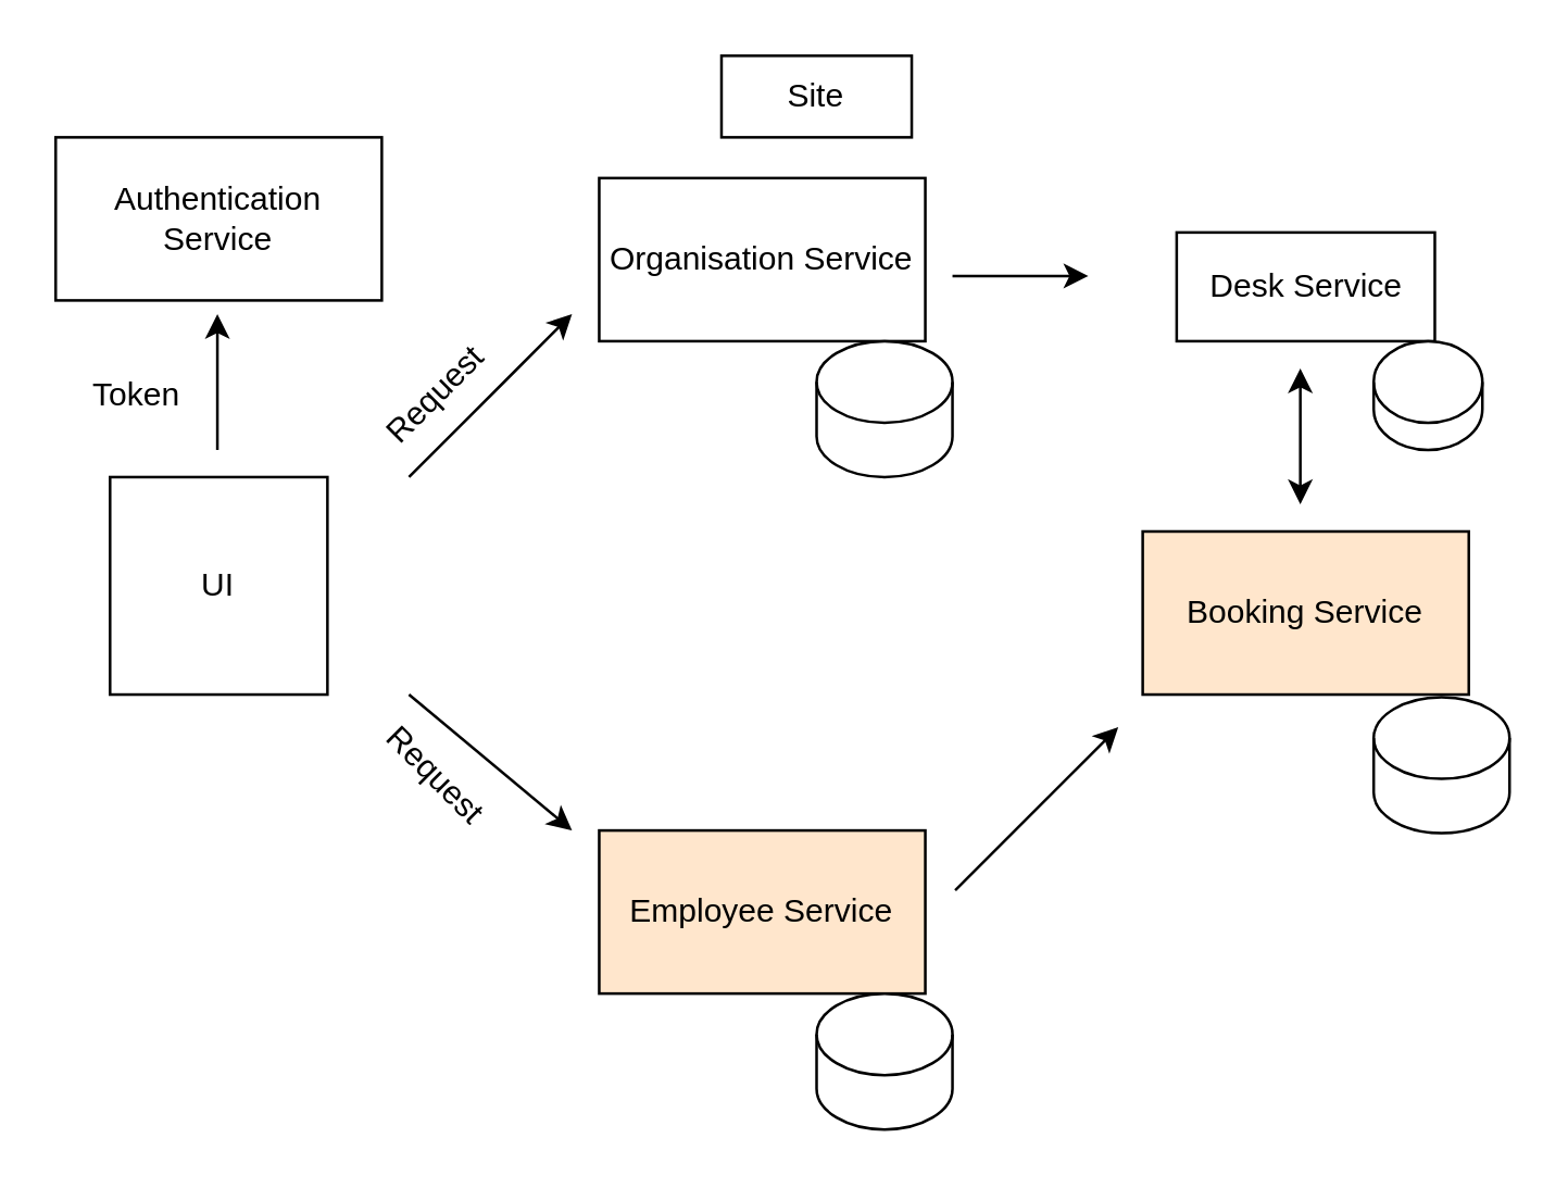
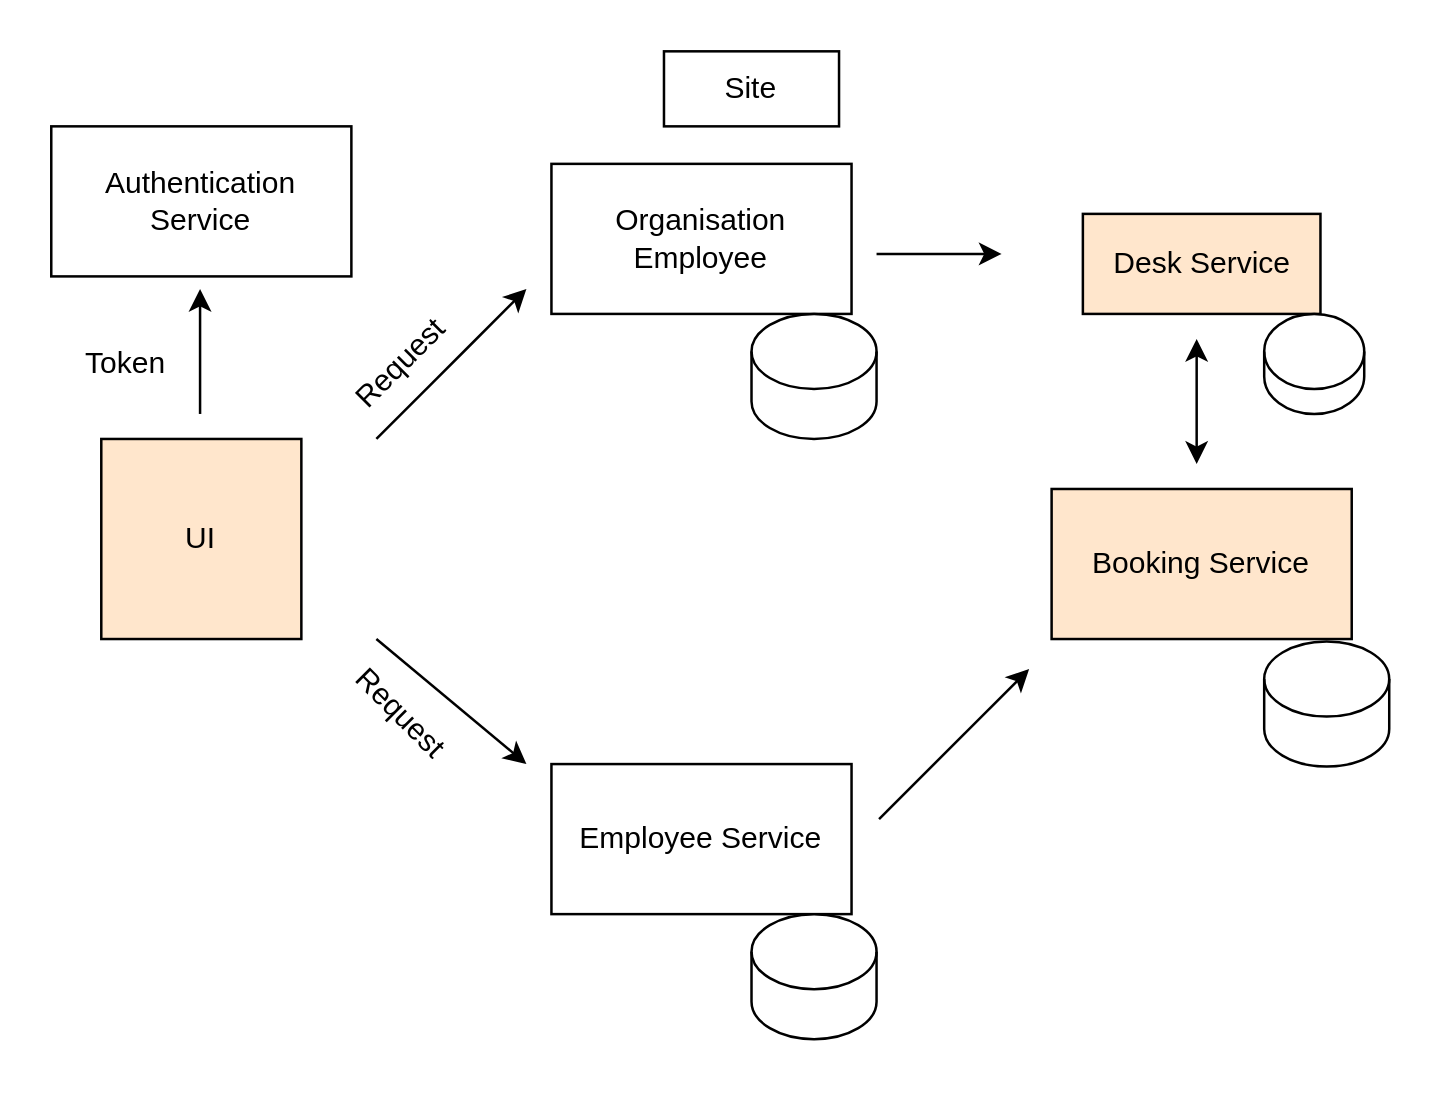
  <mxCell id="0" />
  <mxCell id="1" parent="0" />
  <mxCell id="2" value="Authentication Service" style="rounded=0;whiteSpace=wrap;html=1;" vertex="1" parent="1"><mxGeometry x="20" y="50" width="120" height="60" as="geometry" /></mxCell>
- <mxCell id="3" value="Organisation Service" style="rounded=0;whiteSpace=wrap;html=1;" vertex="1" parent="1"><mxGeometry x="220" y="65" width="120" height="60" as="geometry" /></mxCell>
- <mxCell id="4" value="&lt;span&gt;Employee Service&lt;/span&gt;" style="rounded=0;whiteSpace=wrap;html=1;fillColor=#ffe6cc;" vertex="1" parent="1"><mxGeometry x="220" y="305" width="120" height="60" as="geometry" /></mxCell>
+ <mxCell id="3" value="Organisation Employee" style="rounded=0;whiteSpace=wrap;html=1;" vertex="1" parent="1"><mxGeometry x="220" y="65" width="120" height="60" as="geometry" /></mxCell>
+ <mxCell id="4" value="&lt;span&gt;Employee Service&lt;/span&gt;" style="rounded=0;whiteSpace=wrap;html=1;" vertex="1" parent="1"><mxGeometry x="220" y="305" width="120" height="60" as="geometry" /></mxCell>
  <mxCell id="5" value="Site" style="rounded=0;whiteSpace=wrap;html=1;" vertex="1" parent="1"><mxGeometry x="265" y="20" width="70" height="30" as="geometry" /></mxCell>
- <mxCell id="6" value="Desk Service" style="rounded=0;whiteSpace=wrap;html=1;" vertex="1" parent="1"><mxGeometry x="432.5" y="85" width="95" height="40" as="geometry" /></mxCell>
+ <mxCell id="6" value="Desk Service" style="rounded=0;whiteSpace=wrap;html=1;fillColor=#ffe6cc;" vertex="1" parent="1"><mxGeometry x="432.5" y="85" width="95" height="40" as="geometry" /></mxCell>
  <mxCell id="7" value="Booking Service" style="rounded=0;whiteSpace=wrap;html=1;fillColor=#ffe6cc;" vertex="1" parent="1"><mxGeometry x="420" y="195" width="120" height="60" as="geometry" /></mxCell>
  <mxCell id="8" value="" style="endArrow=classic;html=1;" edge="1" parent="1"><mxGeometry width="50" height="50" relative="1" as="geometry"><mxPoint x="150" y="175" as="sourcePoint" /><mxPoint x="210" y="115" as="targetPoint" /><Array as="points"><mxPoint x="180" y="145" /></Array></mxGeometry></mxCell>
  <mxCell id="9" value="" style="endArrow=classic;html=1;" edge="1" parent="1"><mxGeometry width="50" height="50" relative="1" as="geometry"><mxPoint x="150" y="255" as="sourcePoint" /><mxPoint x="210" y="305" as="targetPoint" /></mxGeometry></mxCell>
  <mxCell id="10" value="" style="endArrow=classic;html=1;" edge="1" parent="1"><mxGeometry width="50" height="50" relative="1" as="geometry"><mxPoint x="350" y="101" as="sourcePoint" /><mxPoint x="400" y="101" as="targetPoint" /><Array as="points"><mxPoint x="380" y="101" /></Array></mxGeometry></mxCell>
  <mxCell id="11" value="" style="endArrow=classic;html=1;entryX=0;entryY=1;entryDx=0;entryDy=0;" edge="1" parent="1"><mxGeometry width="50" height="50" relative="1" as="geometry"><mxPoint x="351" y="327" as="sourcePoint" /><mxPoint x="411" y="267" as="targetPoint" /></mxGeometry></mxCell>
  <mxCell id="12" value="" style="endArrow=classic;startArrow=classic;html=1;" edge="1" parent="1"><mxGeometry width="50" height="50" relative="1" as="geometry"><mxPoint x="478" y="185" as="sourcePoint" /><mxPoint x="478" y="135" as="targetPoint" /></mxGeometry></mxCell>
  <mxCell id="13" value="" style="shape=cylinder3;whiteSpace=wrap;html=1;boundedLbl=1;backgroundOutline=1;size=15;" vertex="1" parent="1"><mxGeometry x="300" y="365" width="50" height="50" as="geometry" /></mxCell>
  <mxCell id="14" value="" style="shape=cylinder3;whiteSpace=wrap;html=1;boundedLbl=1;backgroundOutline=1;size=15;" vertex="1" parent="1"><mxGeometry x="300" y="125" width="50" height="50" as="geometry" /></mxCell>
  <mxCell id="15" value="" style="shape=cylinder3;whiteSpace=wrap;html=1;boundedLbl=1;backgroundOutline=1;size=15;" vertex="1" parent="1"><mxGeometry x="505" y="256" width="50" height="50" as="geometry" /></mxCell>
  <mxCell id="16" value="" style="shape=cylinder3;whiteSpace=wrap;html=1;boundedLbl=1;backgroundOutline=1;size=15;" vertex="1" parent="1"><mxGeometry x="505" y="125" width="40" height="40" as="geometry" /></mxCell>
- <mxCell id="17" value="UI" style="whiteSpace=wrap;html=1;aspect=fixed;" vertex="1" parent="1"><mxGeometry x="40" y="175" width="80" height="80" as="geometry" /></mxCell>
+ <mxCell id="17" value="UI" style="whiteSpace=wrap;html=1;aspect=fixed;fillColor=#ffe6cc;" vertex="1" parent="1"><mxGeometry x="40" y="175" width="80" height="80" as="geometry" /></mxCell>
  <mxCell id="18" value="" style="endArrow=classic;html=1;" edge="1" parent="1"><mxGeometry width="50" height="50" relative="1" as="geometry"><mxPoint x="79.5" y="165" as="sourcePoint" /><mxPoint x="79.5" y="115" as="targetPoint" /></mxGeometry></mxCell>
  <mxCell id="19" value="Token" style="text;html=1;strokeColor=none;fillColor=none;align=center;verticalAlign=middle;whiteSpace=wrap;rounded=0;" vertex="1" parent="1"><mxGeometry x="30" y="135" width="40" height="20" as="geometry" /></mxCell>
  <mxCell id="20" value="Request" style="text;html=1;strokeColor=none;fillColor=none;align=center;verticalAlign=middle;whiteSpace=wrap;rounded=0;rotation=-45;" vertex="1" parent="1"><mxGeometry x="140" y="135" width="40" height="20" as="geometry" /></mxCell>
  <mxCell id="21" value="Request" style="text;html=1;strokeColor=none;fillColor=none;align=center;verticalAlign=middle;whiteSpace=wrap;rounded=0;rotation=45;" vertex="1" parent="1"><mxGeometry x="140" y="275" width="40" height="20" as="geometry" /></mxCell>
